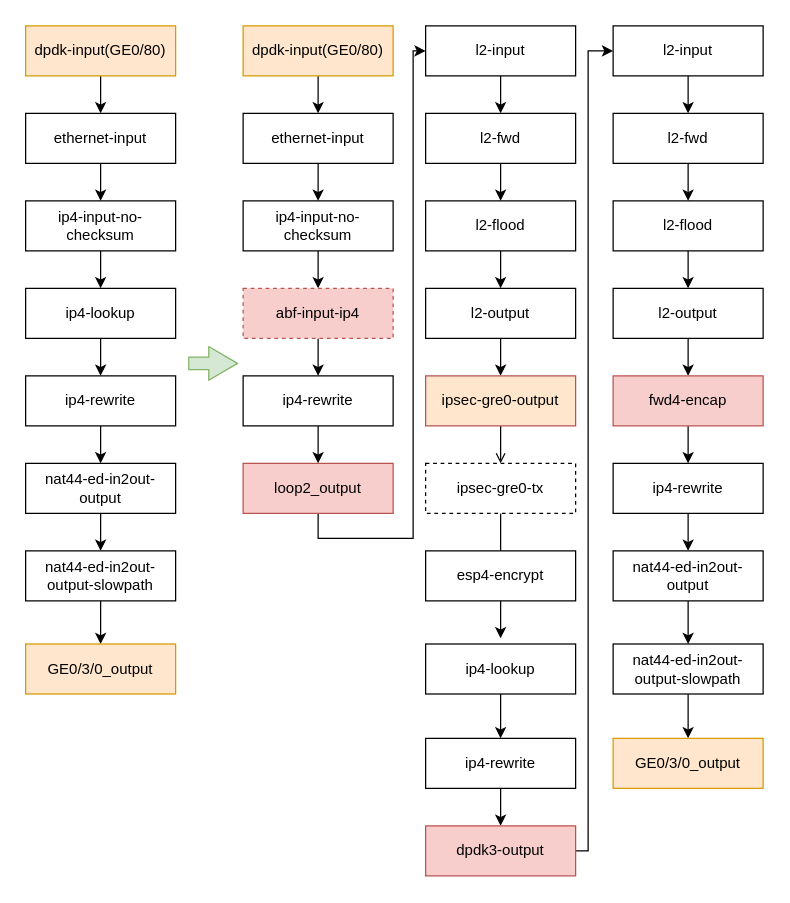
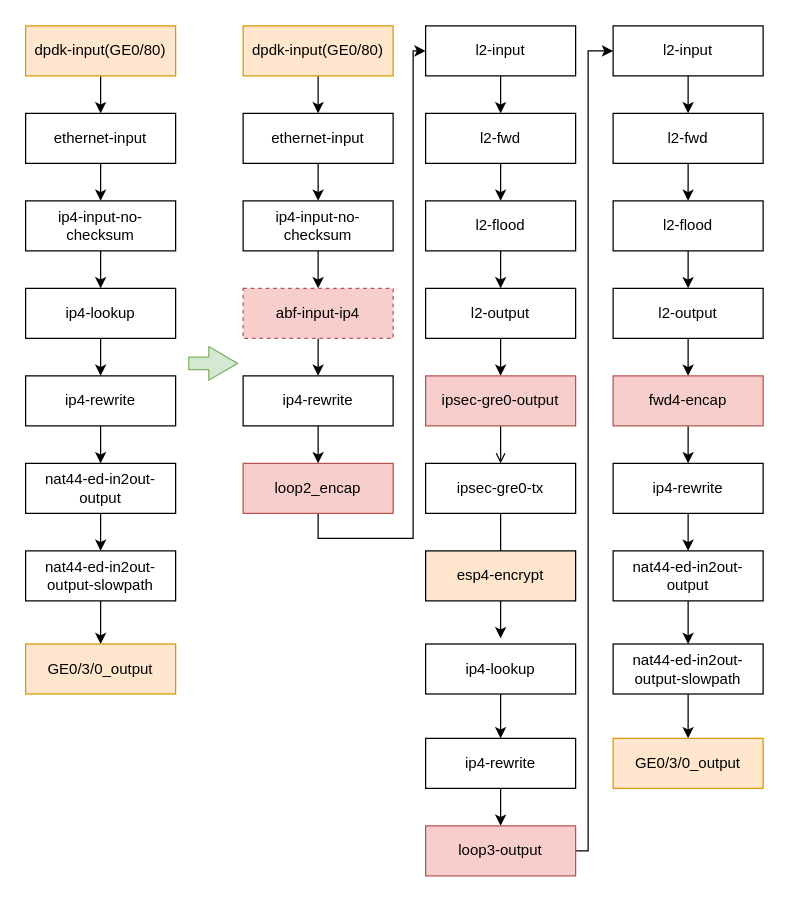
  <mxCell id="0" />
  <mxCell id="1" parent="0" />
  <mxCell id="2" style="edgeStyle=orthogonalEdgeStyle;rounded=0;orthogonalLoop=1;jettySize=auto;html=1;exitX=0.5;exitY=1;exitDx=0;exitDy=0;" parent="1" source="3" target="5" edge="1"><mxGeometry relative="1" as="geometry" /></mxCell>
  <mxCell id="3" value="dpdk-input(GE0/80)" style="rounded=0;whiteSpace=wrap;html=1;fillColor=#ffe6cc;strokeColor=#d79b00;" parent="1" vertex="1"><mxGeometry x="20" y="20" width="120" height="40" as="geometry" /></mxCell>
  <mxCell id="4" style="edgeStyle=orthogonalEdgeStyle;rounded=0;orthogonalLoop=1;jettySize=auto;html=1;exitX=0.5;exitY=1;exitDx=0;exitDy=0;" parent="1" source="5" target="7" edge="1"><mxGeometry relative="1" as="geometry" /></mxCell>
  <mxCell id="5" value="ethernet-input" style="rounded=0;whiteSpace=wrap;html=1;" parent="1" vertex="1"><mxGeometry x="20" y="90" width="120" height="40" as="geometry" /></mxCell>
  <mxCell id="6" style="edgeStyle=orthogonalEdgeStyle;rounded=0;orthogonalLoop=1;jettySize=auto;html=1;exitX=0.5;exitY=1;exitDx=0;exitDy=0;entryX=0.5;entryY=0;entryDx=0;entryDy=0;" parent="1" source="7" target="9" edge="1"><mxGeometry relative="1" as="geometry" /></mxCell>
  <mxCell id="7" value="ip4-input-no-checksum" style="rounded=0;whiteSpace=wrap;html=1;" parent="1" vertex="1"><mxGeometry x="20" y="160" width="120" height="40" as="geometry" /></mxCell>
  <mxCell id="8" style="edgeStyle=orthogonalEdgeStyle;rounded=0;orthogonalLoop=1;jettySize=auto;html=1;exitX=0.5;exitY=1;exitDx=0;exitDy=0;" parent="1" source="9" target="11" edge="1"><mxGeometry relative="1" as="geometry" /></mxCell>
  <mxCell id="9" value="ip4-lookup" style="rounded=0;whiteSpace=wrap;html=1;" parent="1" vertex="1"><mxGeometry x="20" y="230" width="120" height="40" as="geometry" /></mxCell>
  <mxCell id="10" style="edgeStyle=orthogonalEdgeStyle;rounded=0;orthogonalLoop=1;jettySize=auto;html=1;exitX=0.5;exitY=1;exitDx=0;exitDy=0;entryX=0.5;entryY=0;entryDx=0;entryDy=0;" parent="1" source="11" target="13" edge="1"><mxGeometry relative="1" as="geometry" /></mxCell>
  <mxCell id="11" value="ip4-rewrite" style="rounded=0;whiteSpace=wrap;html=1;" parent="1" vertex="1"><mxGeometry x="20" y="300" width="120" height="40" as="geometry" /></mxCell>
  <mxCell id="12" style="edgeStyle=orthogonalEdgeStyle;rounded=0;orthogonalLoop=1;jettySize=auto;html=1;exitX=0.5;exitY=1;exitDx=0;exitDy=0;" parent="1" source="13" target="15" edge="1"><mxGeometry relative="1" as="geometry" /></mxCell>
  <mxCell id="13" value="nat44-ed-in2out-output" style="rounded=0;whiteSpace=wrap;html=1;" parent="1" vertex="1"><mxGeometry x="20" y="370" width="120" height="40" as="geometry" /></mxCell>
  <mxCell id="14" style="edgeStyle=orthogonalEdgeStyle;rounded=0;orthogonalLoop=1;jettySize=auto;html=1;exitX=0.5;exitY=1;exitDx=0;exitDy=0;entryX=0.5;entryY=0;entryDx=0;entryDy=0;" parent="1" source="15" target="16" edge="1"><mxGeometry relative="1" as="geometry" /></mxCell>
  <mxCell id="15" value="nat44-ed-in2out-output-slowpath" style="rounded=0;whiteSpace=wrap;html=1;" parent="1" vertex="1"><mxGeometry x="20" y="440" width="120" height="40" as="geometry" /></mxCell>
  <mxCell id="16" value="GE0/3/0_output" style="rounded=0;whiteSpace=wrap;html=1;fillColor=#ffe6cc;strokeColor=#d79b00;" parent="1" vertex="1"><mxGeometry x="20" y="514.5" width="120" height="40" as="geometry" /></mxCell>
  <mxCell id="17" style="edgeStyle=orthogonalEdgeStyle;rounded=0;orthogonalLoop=1;jettySize=auto;html=1;exitX=0.5;exitY=1;exitDx=0;exitDy=0;entryX=0.5;entryY=0;entryDx=0;entryDy=0;" parent="1" source="18" target="20" edge="1"><mxGeometry relative="1" as="geometry" /></mxCell>
  <mxCell id="18" value="dpdk-input(GE0/80)" style="rounded=0;whiteSpace=wrap;html=1;fillColor=#ffe6cc;strokeColor=#d79b00;" parent="1" vertex="1"><mxGeometry x="194" y="20" width="120" height="40" as="geometry" /></mxCell>
  <mxCell id="19" style="edgeStyle=orthogonalEdgeStyle;rounded=0;orthogonalLoop=1;jettySize=auto;html=1;exitX=0.5;exitY=1;exitDx=0;exitDy=0;entryX=0.5;entryY=0;entryDx=0;entryDy=0;" parent="1" source="20" target="22" edge="1"><mxGeometry relative="1" as="geometry" /></mxCell>
  <mxCell id="20" value="ethernet-input" style="rounded=0;whiteSpace=wrap;html=1;" parent="1" vertex="1"><mxGeometry x="194" y="90" width="120" height="40" as="geometry" /></mxCell>
  <mxCell id="21" style="edgeStyle=orthogonalEdgeStyle;rounded=0;orthogonalLoop=1;jettySize=auto;html=1;exitX=0.5;exitY=1;exitDx=0;exitDy=0;" parent="1" source="22" target="24" edge="1"><mxGeometry relative="1" as="geometry" /></mxCell>
  <mxCell id="22" value="ip4-input-no-checksum" style="rounded=0;whiteSpace=wrap;html=1;" parent="1" vertex="1"><mxGeometry x="194" y="160" width="120" height="40" as="geometry" /></mxCell>
  <mxCell id="23" style="edgeStyle=orthogonalEdgeStyle;rounded=0;orthogonalLoop=1;jettySize=auto;html=1;exitX=0.5;exitY=1;exitDx=0;exitDy=0;entryX=0.5;entryY=0;entryDx=0;entryDy=0;" parent="1" source="24" target="26" edge="1"><mxGeometry relative="1" as="geometry" /></mxCell>
  <mxCell id="24" value="abf-input-ip4" style="rounded=0;whiteSpace=wrap;html=1;fillColor=#f8cecc;strokeColor=#b85450;dashed=1;" parent="1" vertex="1"><mxGeometry x="194" y="230" width="120" height="40" as="geometry" /></mxCell>
  <mxCell id="25" style="edgeStyle=orthogonalEdgeStyle;rounded=0;orthogonalLoop=1;jettySize=auto;html=1;exitX=0.5;exitY=1;exitDx=0;exitDy=0;entryX=0.5;entryY=0;entryDx=0;entryDy=0;" parent="1" source="26" target="28" edge="1"><mxGeometry relative="1" as="geometry" /></mxCell>
  <mxCell id="26" value="ip4-rewrite" style="rounded=0;whiteSpace=wrap;html=1;" parent="1" vertex="1"><mxGeometry x="194" y="300" width="120" height="40" as="geometry" /></mxCell>
  <mxCell id="27" style="edgeStyle=orthogonalEdgeStyle;rounded=0;orthogonalLoop=1;jettySize=auto;html=1;exitX=0.5;exitY=1;exitDx=0;exitDy=0;entryX=0;entryY=0.5;entryDx=0;entryDy=0;" parent="1" edge="1"><mxGeometry relative="1" as="geometry"><mxPoint x="254" y="410" as="sourcePoint" /><mxPoint x="340" y="40" as="targetPoint" /><Array as="points"><mxPoint x="254" y="430" /><mxPoint x="330" y="430" /><mxPoint x="330" y="40" /></Array></mxGeometry></mxCell>
- <mxCell id="28" value="loop2_output" style="rounded=0;whiteSpace=wrap;html=1;fillColor=#f8cecc;strokeColor=#b85450;" parent="1" vertex="1"><mxGeometry x="194" y="370" width="120" height="40" as="geometry" /></mxCell>
+ <mxCell id="28" value="loop2_encap" style="rounded=0;whiteSpace=wrap;html=1;fillColor=#f8cecc;strokeColor=#b85450;" parent="1" vertex="1"><mxGeometry x="194" y="370" width="120" height="40" as="geometry" /></mxCell>
  <mxCell id="29" style="edgeStyle=orthogonalEdgeStyle;rounded=0;orthogonalLoop=1;jettySize=auto;html=1;exitX=0.5;exitY=1;exitDx=0;exitDy=0;" parent="1" source="30" target="32" edge="1"><mxGeometry relative="1" as="geometry" /></mxCell>
  <mxCell id="30" value="l2-input" style="rounded=0;whiteSpace=wrap;html=1;" parent="1" vertex="1"><mxGeometry x="340" y="20" width="120" height="40" as="geometry" /></mxCell>
  <mxCell id="31" style="edgeStyle=orthogonalEdgeStyle;rounded=0;orthogonalLoop=1;jettySize=auto;html=1;exitX=0.5;exitY=1;exitDx=0;exitDy=0;" parent="1" source="32" target="34" edge="1"><mxGeometry relative="1" as="geometry" /></mxCell>
  <mxCell id="32" value="l2-fwd" style="rounded=0;whiteSpace=wrap;html=1;" parent="1" vertex="1"><mxGeometry x="340" y="90" width="120" height="40" as="geometry" /></mxCell>
  <mxCell id="33" style="edgeStyle=orthogonalEdgeStyle;rounded=0;orthogonalLoop=1;jettySize=auto;html=1;exitX=0.5;exitY=1;exitDx=0;exitDy=0;entryX=0.5;entryY=0;entryDx=0;entryDy=0;" parent="1" source="34" target="36" edge="1"><mxGeometry relative="1" as="geometry" /></mxCell>
  <mxCell id="34" value="l2-flood" style="rounded=0;whiteSpace=wrap;html=1;" parent="1" vertex="1"><mxGeometry x="340" y="160" width="120" height="40" as="geometry" /></mxCell>
  <mxCell id="35" style="edgeStyle=orthogonalEdgeStyle;rounded=0;orthogonalLoop=1;jettySize=auto;html=1;exitX=0.5;exitY=1;exitDx=0;exitDy=0;entryX=0.5;entryY=0;entryDx=0;entryDy=0;" parent="1" source="36" target="38" edge="1"><mxGeometry relative="1" as="geometry" /></mxCell>
  <mxCell id="36" value="l2-output" style="rounded=0;whiteSpace=wrap;html=1;" parent="1" vertex="1"><mxGeometry x="340" y="230" width="120" height="40" as="geometry" /></mxCell>
  <mxCell id="37" style="edgeStyle=orthogonalEdgeStyle;rounded=0;orthogonalLoop=1;jettySize=auto;html=1;exitX=0.5;exitY=1;exitDx=0;exitDy=0;endArrow=open;" parent="1" source="38" target="40" edge="1"><mxGeometry relative="1" as="geometry" /></mxCell>
- <mxCell id="38" value="ipsec-gre0-output" style="rounded=0;whiteSpace=wrap;html=1;fillColor=#ffe6cc;strokeColor=#b85450;" parent="1" vertex="1"><mxGeometry x="340" y="300" width="120" height="40" as="geometry" /></mxCell>
+ <mxCell id="38" value="ipsec-gre0-output" style="rounded=0;whiteSpace=wrap;html=1;fillColor=#f8cecc;strokeColor=#b85450;" parent="1" vertex="1"><mxGeometry x="340" y="300" width="120" height="40" as="geometry" /></mxCell>
  <mxCell id="39" style="edgeStyle=orthogonalEdgeStyle;rounded=0;orthogonalLoop=1;jettySize=auto;html=1;exitX=0.5;exitY=1;exitDx=0;exitDy=0;endArrow=none;" parent="1" source="40" target="42" edge="1"><mxGeometry relative="1" as="geometry" /></mxCell>
- <mxCell id="40" value="ipsec-gre0-tx" style="rounded=0;whiteSpace=wrap;html=1;dashed=1;" parent="1" vertex="1"><mxGeometry x="340" y="370" width="120" height="40" as="geometry" /></mxCell>
+ <mxCell id="40" value="ipsec-gre0-tx" style="rounded=0;whiteSpace=wrap;html=1;" parent="1" vertex="1"><mxGeometry x="340" y="370" width="120" height="40" as="geometry" /></mxCell>
  <mxCell id="41" style="edgeStyle=orthogonalEdgeStyle;rounded=0;orthogonalLoop=1;jettySize=auto;html=1;exitX=0.5;exitY=1;exitDx=0;exitDy=0;" parent="1" source="42" edge="1"><mxGeometry relative="1" as="geometry"><mxPoint x="400" y="510" as="targetPoint" /></mxGeometry></mxCell>
- <mxCell id="42" value="esp4-encrypt" style="rounded=0;whiteSpace=wrap;html=1;" parent="1" vertex="1"><mxGeometry x="340" y="440" width="120" height="40" as="geometry" /></mxCell>
+ <mxCell id="42" value="esp4-encrypt" style="rounded=0;whiteSpace=wrap;html=1;fillColor=#ffe6cc;" parent="1" vertex="1"><mxGeometry x="340" y="440" width="120" height="40" as="geometry" /></mxCell>
  <mxCell id="43" style="edgeStyle=orthogonalEdgeStyle;rounded=0;orthogonalLoop=1;jettySize=auto;html=1;exitX=0.5;exitY=1;exitDx=0;exitDy=0;entryX=0.5;entryY=0;entryDx=0;entryDy=0;" parent="1" source="44" target="48" edge="1"><mxGeometry relative="1" as="geometry" /></mxCell>
  <mxCell id="44" value="ip4-rewrite" style="rounded=0;whiteSpace=wrap;html=1;" parent="1" vertex="1"><mxGeometry x="340" y="590" width="120" height="40" as="geometry" /></mxCell>
  <mxCell id="45" style="edgeStyle=orthogonalEdgeStyle;rounded=0;orthogonalLoop=1;jettySize=auto;html=1;exitX=0.5;exitY=1;exitDx=0;exitDy=0;entryX=0.5;entryY=0;entryDx=0;entryDy=0;" parent="1" source="46" target="44" edge="1"><mxGeometry relative="1" as="geometry" /></mxCell>
  <mxCell id="46" value="ip4-lookup" style="rounded=0;whiteSpace=wrap;html=1;" parent="1" vertex="1"><mxGeometry x="340" y="514.5" width="120" height="40" as="geometry" /></mxCell>
  <mxCell id="47" style="edgeStyle=orthogonalEdgeStyle;rounded=0;orthogonalLoop=1;jettySize=auto;html=1;exitX=1;exitY=0.5;exitDx=0;exitDy=0;entryX=0;entryY=0.5;entryDx=0;entryDy=0;" parent="1" source="48" target="50" edge="1"><mxGeometry relative="1" as="geometry"><Array as="points"><mxPoint x="470" y="680" /><mxPoint x="470" y="40" /></Array></mxGeometry></mxCell>
- <mxCell id="48" value="dpdk3-output" style="rounded=0;whiteSpace=wrap;html=1;fillColor=#f8cecc;strokeColor=#b85450;" parent="1" vertex="1"><mxGeometry x="340" y="660" width="120" height="40" as="geometry" /></mxCell>
+ <mxCell id="48" value="loop3-output" style="rounded=0;whiteSpace=wrap;html=1;fillColor=#f8cecc;strokeColor=#b85450;" parent="1" vertex="1"><mxGeometry x="340" y="660" width="120" height="40" as="geometry" /></mxCell>
  <mxCell id="49" style="edgeStyle=orthogonalEdgeStyle;rounded=0;orthogonalLoop=1;jettySize=auto;html=1;exitX=0.5;exitY=1;exitDx=0;exitDy=0;entryX=0.5;entryY=0;entryDx=0;entryDy=0;" parent="1" source="50" target="52" edge="1"><mxGeometry relative="1" as="geometry" /></mxCell>
  <mxCell id="50" value="l2-input" style="rounded=0;whiteSpace=wrap;html=1;" parent="1" vertex="1"><mxGeometry x="490" y="20" width="120" height="40" as="geometry" /></mxCell>
  <mxCell id="51" style="edgeStyle=orthogonalEdgeStyle;rounded=0;orthogonalLoop=1;jettySize=auto;html=1;exitX=0.5;exitY=1;exitDx=0;exitDy=0;" parent="1" source="52" target="54" edge="1"><mxGeometry relative="1" as="geometry" /></mxCell>
  <mxCell id="52" value="l2-fwd" style="rounded=0;whiteSpace=wrap;html=1;" parent="1" vertex="1"><mxGeometry x="490" y="90" width="120" height="40" as="geometry" /></mxCell>
  <mxCell id="53" style="edgeStyle=orthogonalEdgeStyle;rounded=0;orthogonalLoop=1;jettySize=auto;html=1;exitX=0.5;exitY=1;exitDx=0;exitDy=0;entryX=0.5;entryY=0;entryDx=0;entryDy=0;" parent="1" source="54" target="56" edge="1"><mxGeometry relative="1" as="geometry" /></mxCell>
  <mxCell id="54" value="l2-flood" style="rounded=0;whiteSpace=wrap;html=1;" parent="1" vertex="1"><mxGeometry x="490" y="160" width="120" height="40" as="geometry" /></mxCell>
  <mxCell id="55" style="edgeStyle=orthogonalEdgeStyle;rounded=0;orthogonalLoop=1;jettySize=auto;html=1;exitX=0.5;exitY=1;exitDx=0;exitDy=0;entryX=0.5;entryY=0;entryDx=0;entryDy=0;" parent="1" source="56" target="58" edge="1"><mxGeometry relative="1" as="geometry" /></mxCell>
  <mxCell id="56" value="l2-output" style="rounded=0;whiteSpace=wrap;html=1;" parent="1" vertex="1"><mxGeometry x="490" y="230" width="120" height="40" as="geometry" /></mxCell>
  <mxCell id="57" style="edgeStyle=orthogonalEdgeStyle;rounded=0;orthogonalLoop=1;jettySize=auto;html=1;exitX=0.5;exitY=1;exitDx=0;exitDy=0;entryX=0.5;entryY=0;entryDx=0;entryDy=0;" parent="1" source="58" target="60" edge="1"><mxGeometry relative="1" as="geometry" /></mxCell>
  <mxCell id="58" value="fwd4-encap" style="rounded=0;whiteSpace=wrap;html=1;fillColor=#f8cecc;strokeColor=#b85450;" parent="1" vertex="1"><mxGeometry x="490" y="300" width="120" height="40" as="geometry" /></mxCell>
  <mxCell id="59" style="edgeStyle=orthogonalEdgeStyle;rounded=0;orthogonalLoop=1;jettySize=auto;html=1;exitX=0.5;exitY=1;exitDx=0;exitDy=0;entryX=0.5;entryY=0;entryDx=0;entryDy=0;" parent="1" source="60" target="62" edge="1"><mxGeometry relative="1" as="geometry" /></mxCell>
  <mxCell id="60" value="ip4-rewrite" style="rounded=0;whiteSpace=wrap;html=1;" parent="1" vertex="1"><mxGeometry x="490" y="370" width="120" height="40" as="geometry" /></mxCell>
  <mxCell id="61" style="edgeStyle=orthogonalEdgeStyle;rounded=0;orthogonalLoop=1;jettySize=auto;html=1;exitX=0.5;exitY=1;exitDx=0;exitDy=0;" parent="1" source="62" target="64" edge="1"><mxGeometry relative="1" as="geometry" /></mxCell>
  <mxCell id="62" value="nat44-ed-in2out-output" style="rounded=0;whiteSpace=wrap;html=1;" parent="1" vertex="1"><mxGeometry x="490" y="440" width="120" height="40" as="geometry" /></mxCell>
  <mxCell id="63" style="edgeStyle=orthogonalEdgeStyle;rounded=0;orthogonalLoop=1;jettySize=auto;html=1;exitX=0.5;exitY=1;exitDx=0;exitDy=0;entryX=0.5;entryY=0;entryDx=0;entryDy=0;" parent="1" source="64" target="65" edge="1"><mxGeometry relative="1" as="geometry" /></mxCell>
  <mxCell id="64" value="nat44-ed-in2out-output-slowpath" style="rounded=0;whiteSpace=wrap;html=1;" parent="1" vertex="1"><mxGeometry x="490" y="514.5" width="120" height="40" as="geometry" /></mxCell>
  <mxCell id="65" value="GE0/3/0_output" style="rounded=0;whiteSpace=wrap;html=1;fillColor=#ffe6cc;strokeColor=#d79b00;" parent="1" vertex="1"><mxGeometry x="490" y="590" width="120" height="40" as="geometry" /></mxCell>
  <mxCell id="66" value="" style="shape=flexArrow;endArrow=classic;html=1;endWidth=16;endSize=7.33;fillColor=#d5e8d4;strokeColor=#82b366;" edge="1" parent="1"><mxGeometry width="50" height="50" relative="1" as="geometry"><mxPoint x="150" y="290" as="sourcePoint" /><mxPoint x="190" y="290" as="targetPoint" /></mxGeometry></mxCell>
